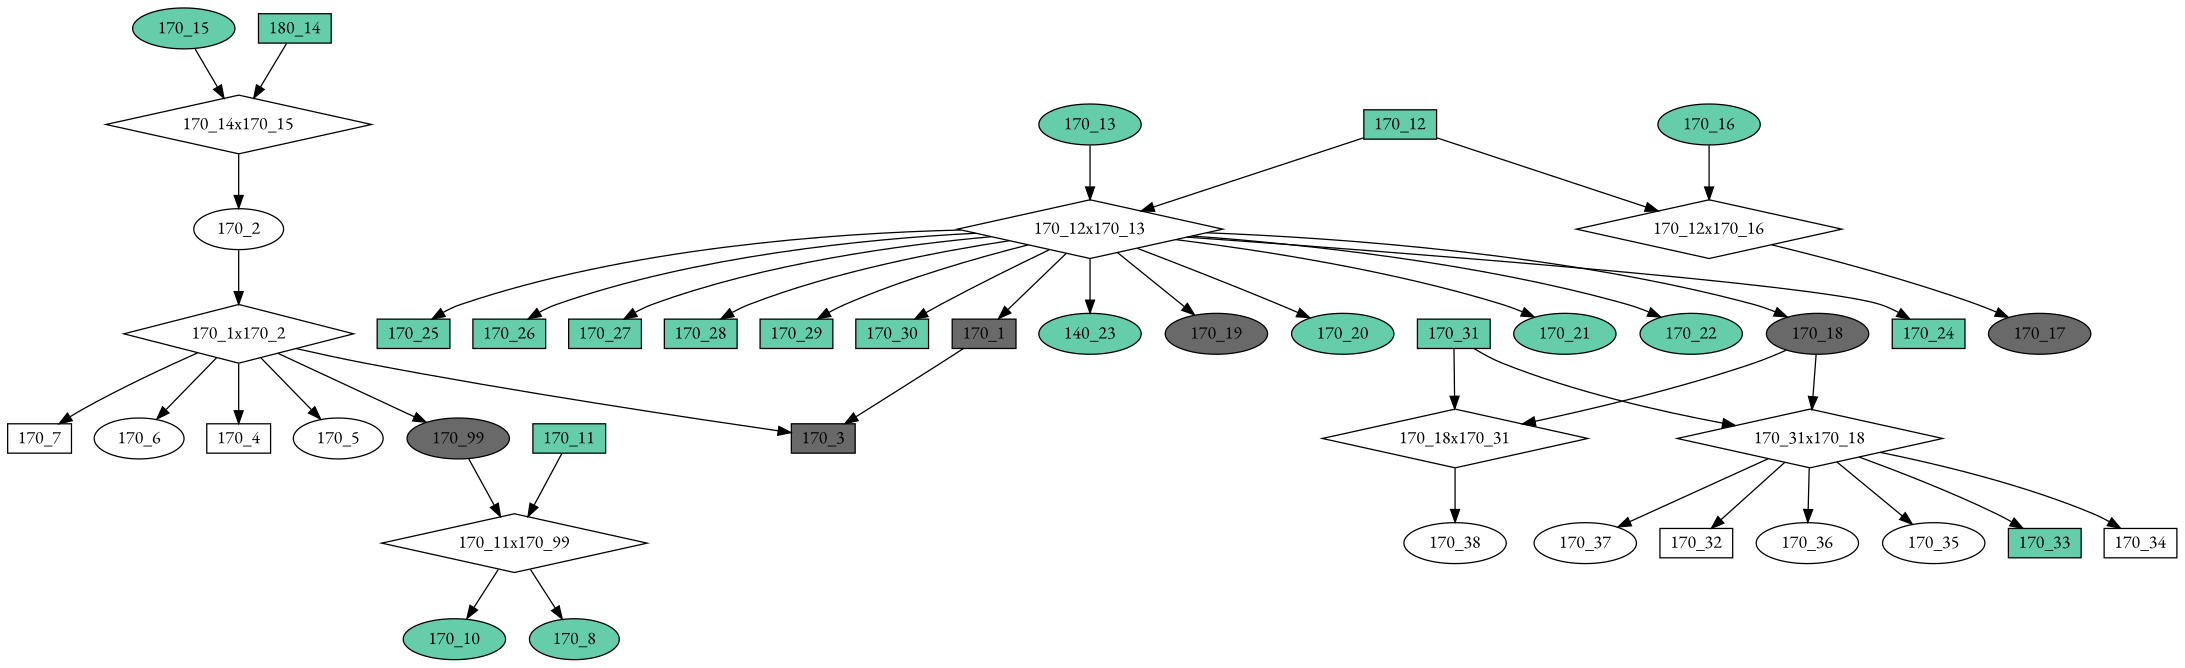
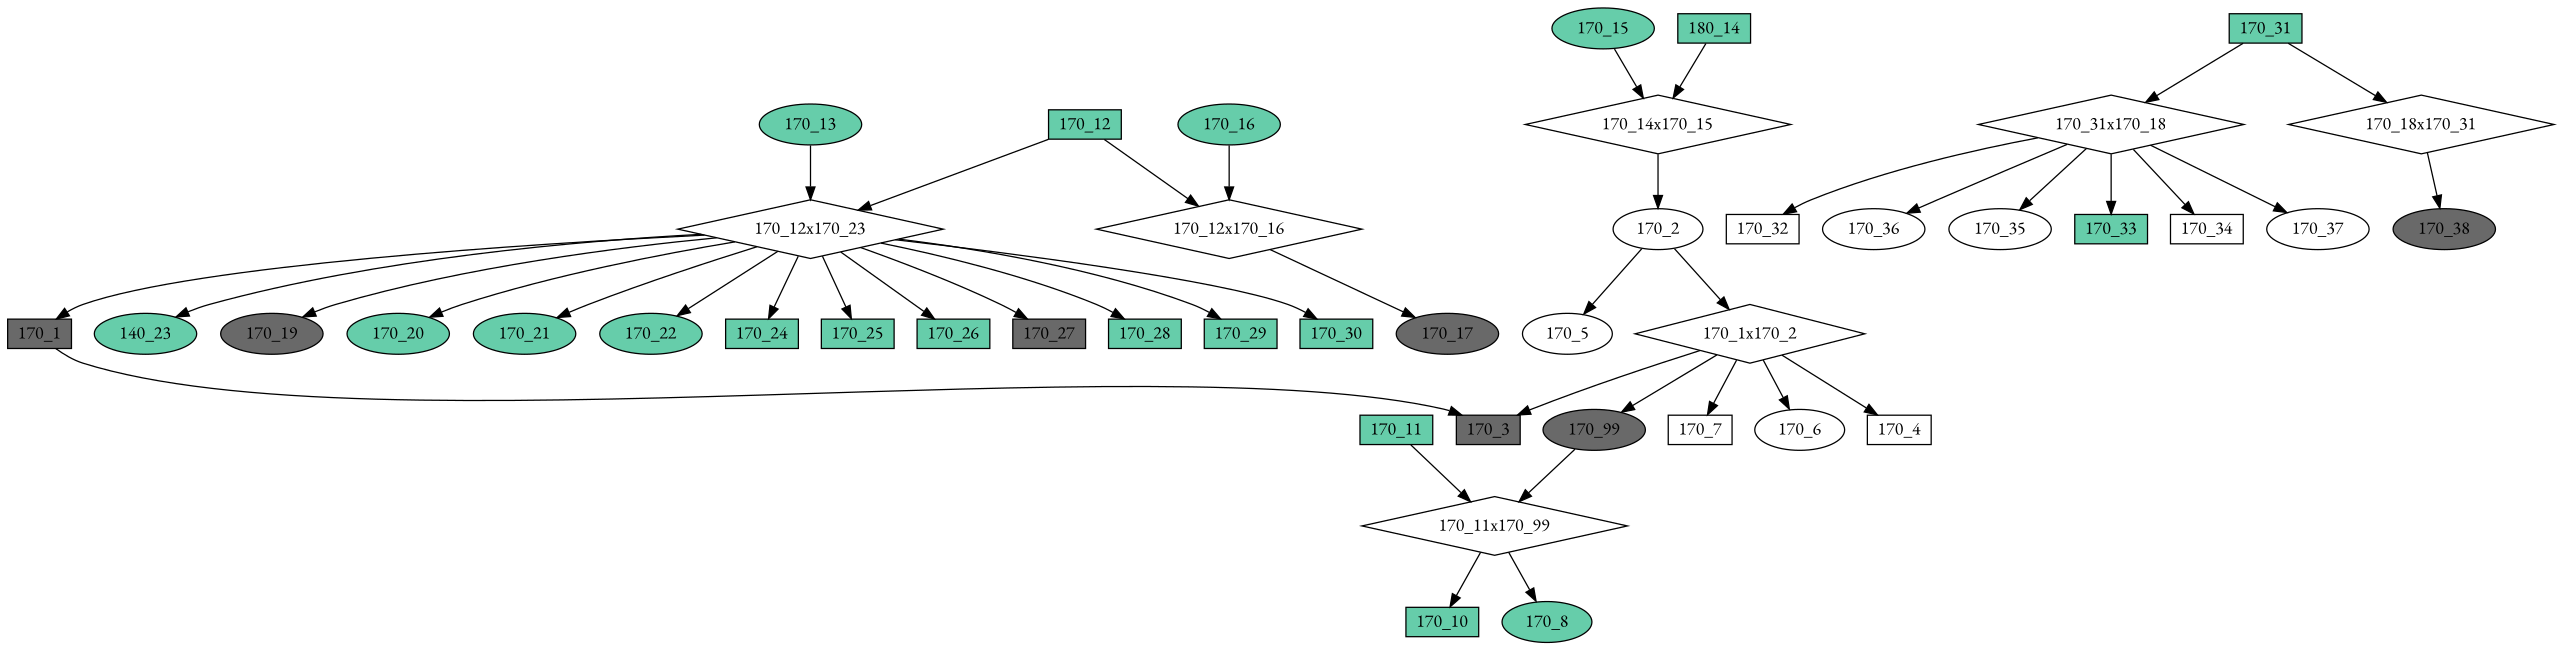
  digraph {
    fontname="EB Garamond"
    node [fillcolor=aquamarine3 fontcolor=black fontname="EB Garamond" regular=0 shape=ellipse style=filled]
    edge [fontname="EB Garamond"]
    "170_5" [fillcolor=white height=0.3 width=0.5]
    "170_1x170_2" [height=.1 shape=diamond width=.1 fillcolor="" fontcolor="" regular="" style=""]
    "170_99" [fillcolor=dimgrey height=0.3 width=0.5]
    "170_3" [fillcolor=dimgrey height=0.3 shape=box width=0.5]
    "170_7" [fillcolor=white height=0.3 shape=box width=0.5]
    "170_6" [fillcolor=white height=0.3 width=0.5]
    "170_4" [fillcolor=white height=0.3 shape=box width=0.5]
    "170_11x170_99" [height=.1 shape=diamond width=.1 fillcolor="" fontcolor="" regular="" style=""]
-   "170_10" [height=0.3 width=0.5]
+   "170_10" [height=0.3 shape=box width=0.5]
    "170_8" [height=0.3 width=0.5]
    "170_2" [fillcolor=white height=0.3 width=0.5]
    "170_14x170_15" [height=.1 shape=diamond width=.1 fillcolor="" fontcolor="" regular="" style=""]
    "170_17" [fillcolor=dimgrey height=0.3 width=0.5]
    "170_12x170_16" [height=.1 shape=diamond width=.1 fillcolor="" fontcolor="" regular="" style=""]
    "170_1" [fillcolor=dimgrey height=0.3 shape=box width=0.5]
-   "170_12x170_13" [height=.1 shape=diamond width=.1 fillcolor="" fontcolor="" regular="" style=""]
-   "170_18" [fillcolor=dimgrey height=0.3 width=0.5]
+   "170_12x170_13" [height=.1 shape=diamond width=.1 label="170_12x170_23" fillcolor="" fontcolor="" regular="" style=""]
    n18 [height=0.3 label="140_23" width=0.5]
    "170_19" [fillcolor=dimgrey height=0.3 width=0.5]
    "170_20" [height=0.3 width=0.5]
    "170_21" [height=0.3 width=0.5]
    "170_22" [height=0.3 width=0.5]
    "170_24" [height=0.3 shape=box width=0.5]
    "170_25" [height=0.3 shape=box width=0.5]
    "170_26" [height=0.3 shape=box width=0.5]
-   "170_27" [height=0.3 shape=box width=0.5]
+   "170_27" [fillcolor=dimgrey height=0.3 shape=box width=0.5]
    "170_28" [height=0.3 shape=box width=0.5]
    "170_29" [height=0.3 shape=box width=0.5]
    "170_30" [height=0.3 shape=box width=0.5]
    "170_31x170_18" [height=.1 shape=diamond width=.1 fillcolor="" fontcolor="" regular="" style=""]
    "170_18x170_31" [height=.1 shape=diamond width=.1 fillcolor="" fontcolor="" regular="" style=""]
    "170_32" [fillcolor=white height=0.3 shape=box width=0.5]
    "170_36" [fillcolor=white height=0.3 width=0.5]
    "170_35" [fillcolor=white height=0.3 width=0.5]
    "170_33" [height=0.3 shape=box width=0.5]
    "170_34" [fillcolor=white height=0.3 shape=box width=0.5]
    "170_37" [fillcolor=white height=0.3 width=0.5]
-   "170_38" [fillcolor=white height=0.3 width=0.5]
+   "170_38" [fillcolor=dimgrey height=0.3 width=0.5]
    "170_11" [height=0.3 shape=box width=0.5]
    "170_13" [height=0.3 width=0.5]
    "170_12" [height=0.3 shape=box width=0.5]
    "170_15" [height=0.3 width=0.5]
    n43 [height=0.3 label="180_14" shape=box width=0.5]
    "170_16" [height=0.3 width=0.5]
    "170_31" [height=0.3 shape=box width=0.5]
-   "170_1x170_2" -> "170_5"
+   "170_2" -> "170_5"
    "170_1x170_2" -> "170_99"
    "170_1x170_2" -> "170_3"
    "170_1x170_2" -> "170_7"
    "170_1x170_2" -> "170_6"
    "170_1x170_2" -> "170_4"
    "170_99" -> "170_11x170_99"
    "170_11x170_99" -> "170_10"
    "170_11x170_99" -> "170_8"
    "170_2" -> "170_1x170_2"
    "170_14x170_15" -> "170_2"
    "170_12x170_16" -> "170_17"
    "170_1" -> "170_3"
    "170_12x170_13" -> "170_1"
-   "170_12x170_13" -> "170_18"
    "170_12x170_13" -> n18
    "170_12x170_13" -> "170_19"
    "170_12x170_13" -> "170_20"
    "170_12x170_13" -> "170_21"
    "170_12x170_13" -> "170_22"
    "170_12x170_13" -> "170_24"
    "170_12x170_13" -> "170_25"
    "170_12x170_13" -> "170_26"
    "170_12x170_13" -> "170_27"
    "170_12x170_13" -> "170_28"
    "170_12x170_13" -> "170_29"
    "170_12x170_13" -> "170_30"
-   "170_18" -> "170_31x170_18"
-   "170_18" -> "170_18x170_31"
    "170_31x170_18" -> "170_32"
    "170_31x170_18" -> "170_36"
    "170_31x170_18" -> "170_35"
    "170_31x170_18" -> "170_33"
    "170_31x170_18" -> "170_34"
    "170_31x170_18" -> "170_37"
    "170_18x170_31" -> "170_38"
    "170_11" -> "170_11x170_99"
    "170_13" -> "170_12x170_13"
    "170_12" -> "170_12x170_16"
    "170_12" -> "170_12x170_13"
    "170_15" -> "170_14x170_15"
    n43 -> "170_14x170_15"
    "170_16" -> "170_12x170_16"
    "170_31" -> "170_31x170_18"
    "170_31" -> "170_18x170_31"
  }
